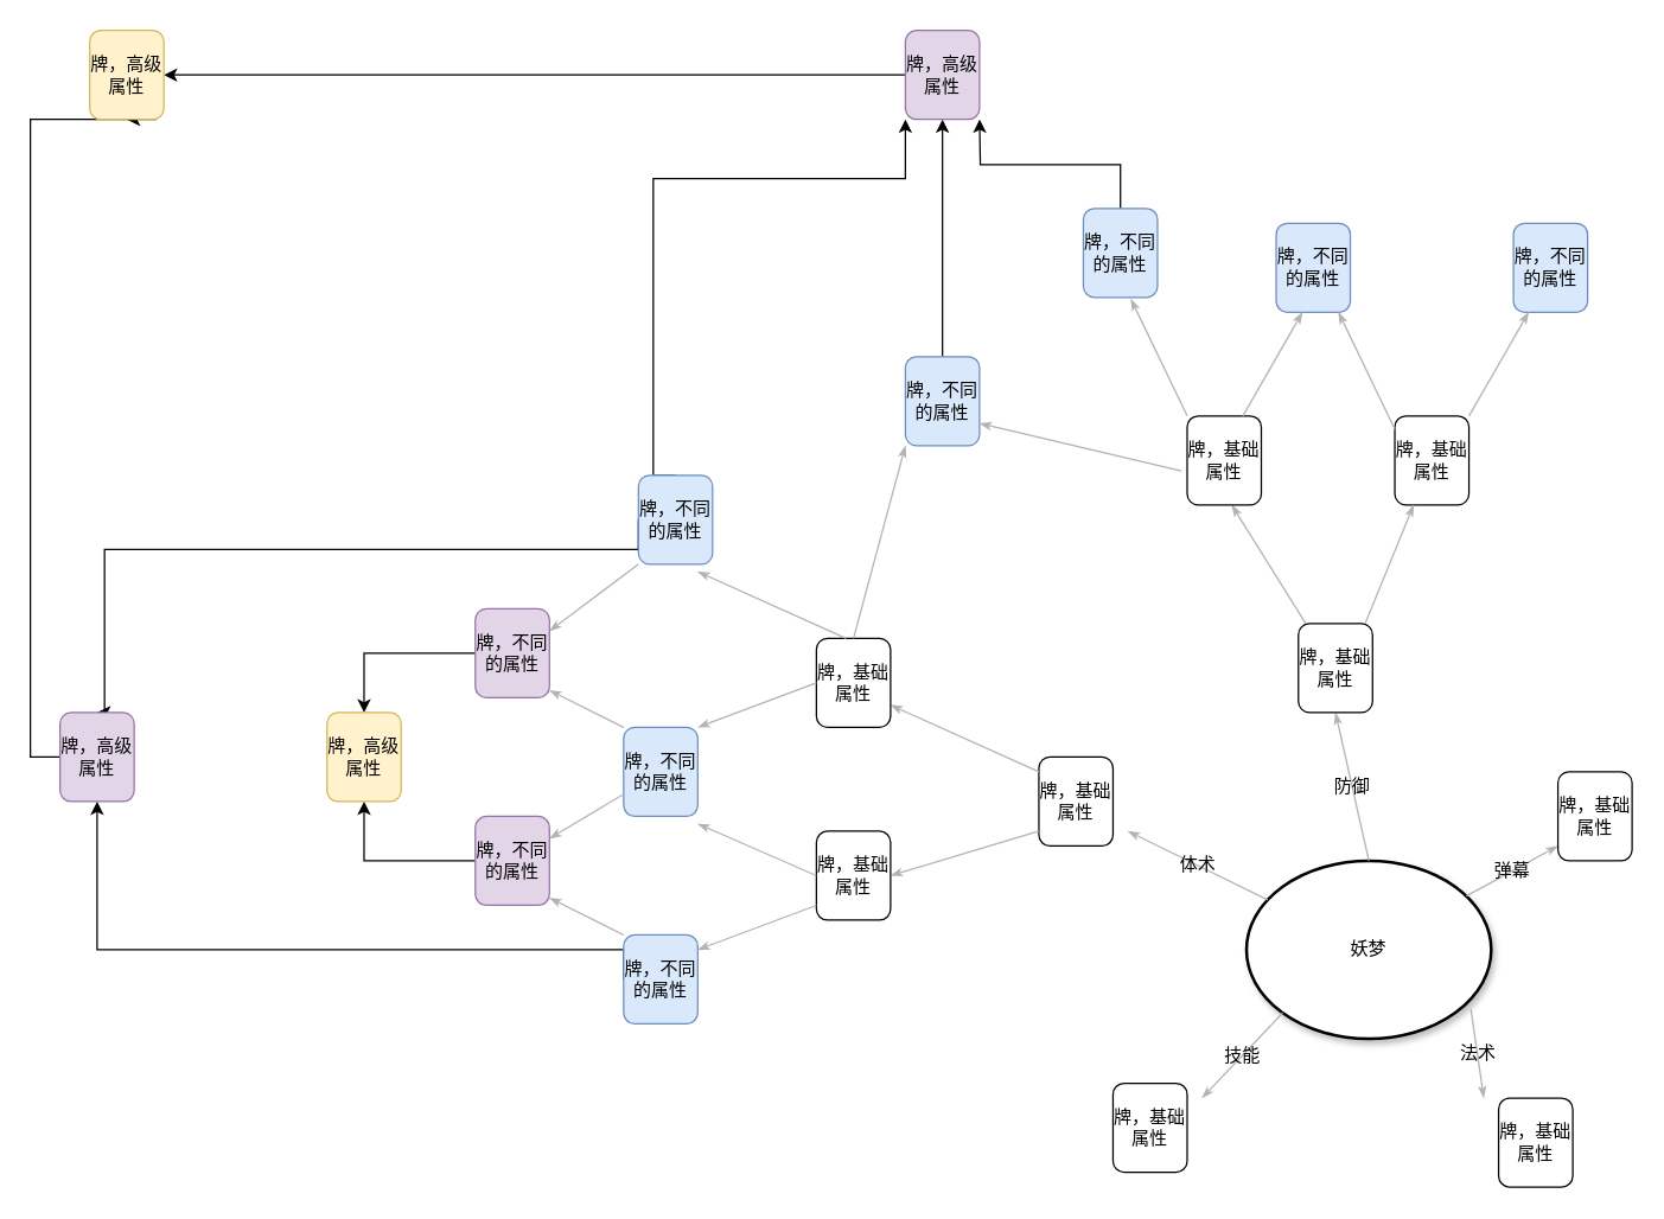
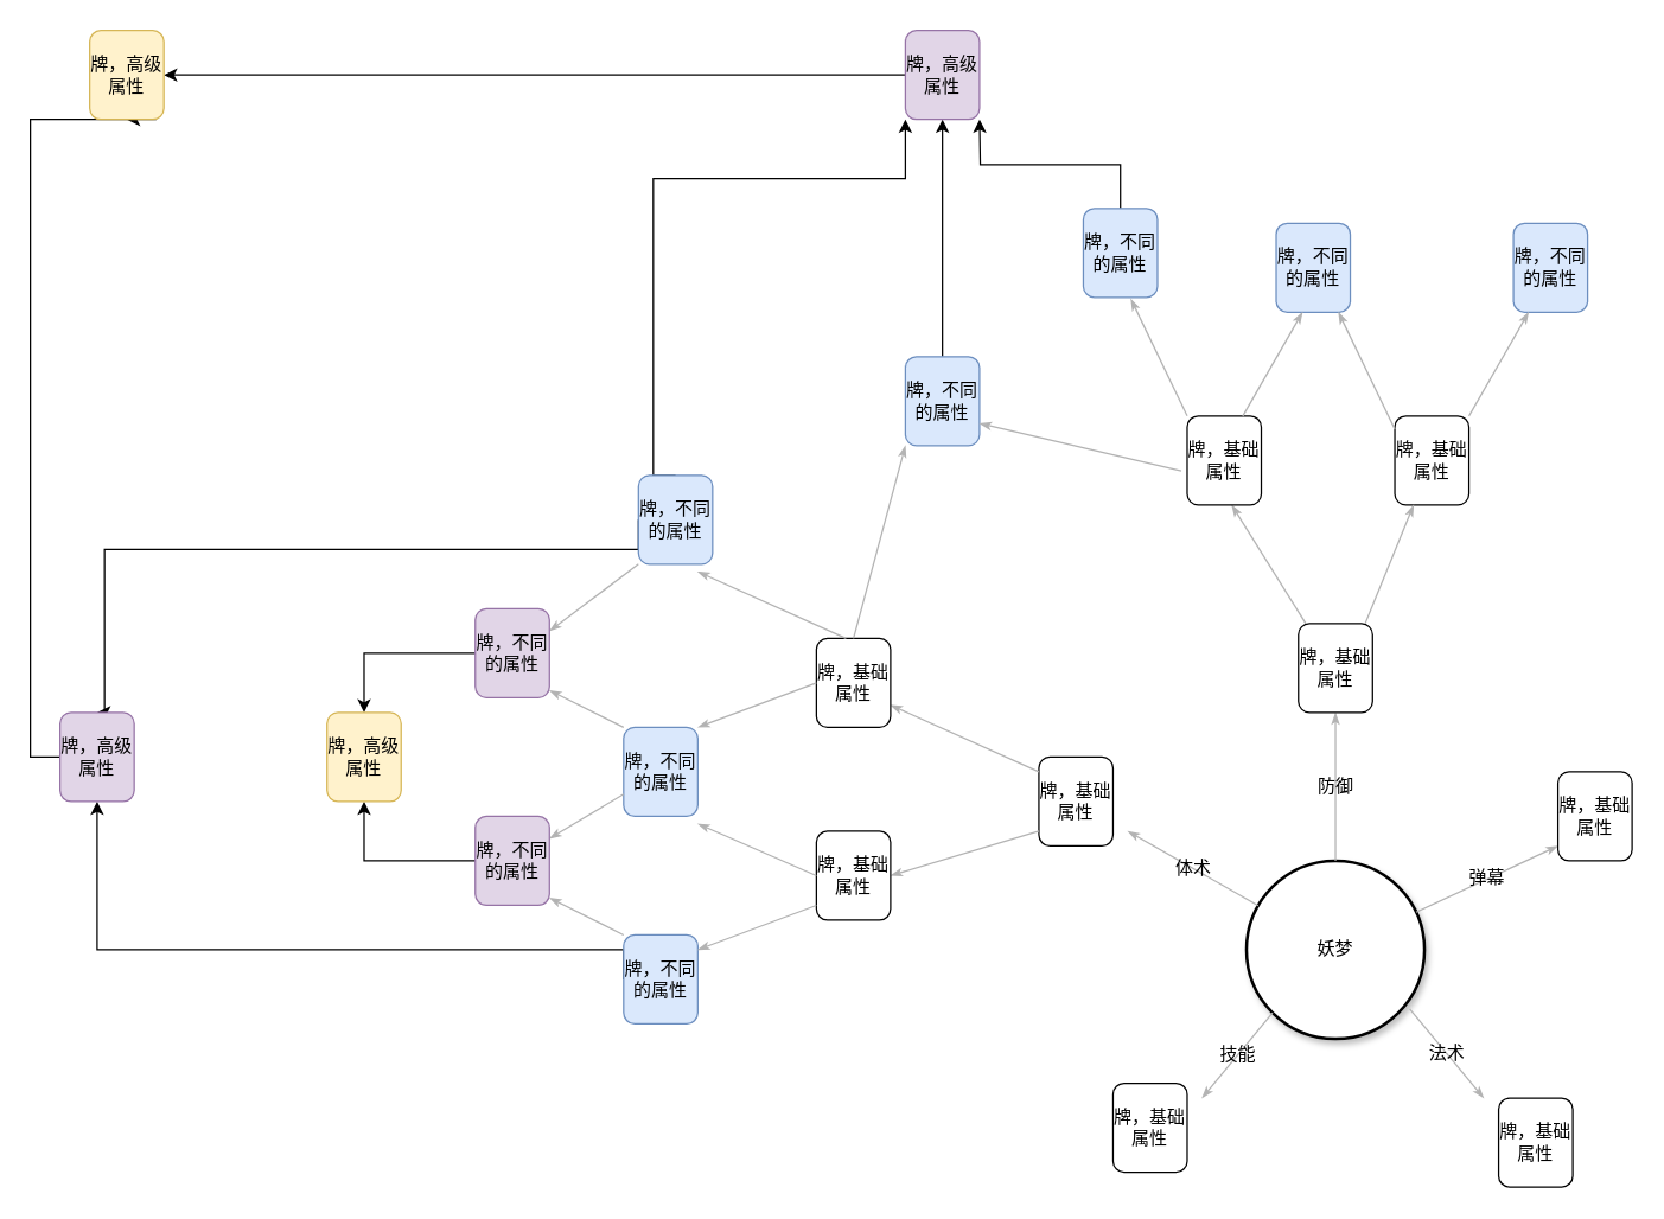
  <mxCell id="0" />
  <mxCell id="1" parent="0" />
- <mxCell id="2" value="妖梦" style="ellipse;whiteSpace=wrap;html=1;rounded=1;shadow=1;comic=0;labelBackgroundColor=none;strokeWidth=2;fontFamily=Verdana;fontSize=12;align=center;" parent="1" vertex="1"><mxGeometry x="840" y="580" width="165" height="120" as="geometry" /></mxCell>
+ <mxCell id="2" value="妖梦" style="ellipse;whiteSpace=wrap;html=1;rounded=1;shadow=1;comic=0;labelBackgroundColor=none;strokeWidth=2;fontFamily=Verdana;fontSize=12;align=center;" parent="1" vertex="1"><mxGeometry x="840" y="580" width="120" height="120" as="geometry" /></mxCell>
  <mxCell id="3" value="体术" style="edgeStyle=none;rounded=1;html=1;labelBackgroundColor=none;startArrow=none;startFill=0;startSize=5;endArrow=classicThin;endFill=1;endSize=5;jettySize=auto;orthogonalLoop=1;strokeColor=#B3B3B3;strokeWidth=1;fontFamily=Verdana;fontSize=12" parent="1" source="2" edge="1"><mxGeometry relative="1" as="geometry"><mxPoint x="760" y="560" as="targetPoint" /></mxGeometry></mxCell>
  <mxCell id="4" value="弹幕" style="edgeStyle=none;rounded=1;html=1;labelBackgroundColor=none;startArrow=none;startFill=0;startSize=5;endArrow=classicThin;endFill=1;endSize=5;jettySize=auto;orthogonalLoop=1;strokeColor=#B3B3B3;strokeWidth=1;fontFamily=Verdana;fontSize=12" parent="1" source="2" edge="1"><mxGeometry relative="1" as="geometry"><mxPoint x="1050" y="570" as="targetPoint" /></mxGeometry></mxCell>
  <mxCell id="5" value="法术" style="edgeStyle=none;rounded=1;html=1;labelBackgroundColor=none;startArrow=none;startFill=0;startSize=5;endArrow=classicThin;endFill=1;endSize=5;jettySize=auto;orthogonalLoop=1;strokeColor=#B3B3B3;strokeWidth=1;fontFamily=Verdana;fontSize=12;exitX=0.917;exitY=0.833;exitDx=0;exitDy=0;exitPerimeter=0;" parent="1" source="2" edge="1"><mxGeometry relative="1" as="geometry"><mxPoint x="1000" y="740" as="targetPoint" /></mxGeometry></mxCell>
  <mxCell id="6" value="牌，基础属性" style="rounded=1;whiteSpace=wrap;html=1;" vertex="1" parent="1"><mxGeometry x="700" y="510" width="50" height="60" as="geometry" /></mxCell>
  <mxCell id="7" value="技能" style="edgeStyle=none;rounded=1;html=1;labelBackgroundColor=none;startArrow=none;startFill=0;startSize=5;endArrow=classicThin;endFill=1;endSize=5;jettySize=auto;orthogonalLoop=1;strokeColor=#B3B3B3;strokeWidth=1;fontFamily=Verdana;fontSize=12;exitX=0;exitY=1;exitDx=0;exitDy=0;" edge="1" parent="1" source="2"><mxGeometry relative="1" as="geometry"><mxPoint x="840" y="700" as="sourcePoint" /><mxPoint x="810" y="740" as="targetPoint" /><Array as="points"><mxPoint x="810" y="740" /></Array></mxGeometry></mxCell>
  <mxCell id="8" value="防御" style="edgeStyle=none;rounded=1;html=1;labelBackgroundColor=none;startArrow=none;startFill=0;startSize=5;endArrow=classicThin;endFill=1;endSize=5;jettySize=auto;orthogonalLoop=1;strokeColor=#B3B3B3;strokeWidth=1;fontFamily=Verdana;fontSize=12;exitX=0.5;exitY=0;exitDx=0;exitDy=0;" edge="1" parent="1" source="2"><mxGeometry relative="1" as="geometry"><mxPoint x="909.905" y="560.232" as="sourcePoint" /><mxPoint x="900" y="480" as="targetPoint" /></mxGeometry></mxCell>
  <mxCell id="9" value="" style="edgeStyle=none;rounded=1;html=1;labelBackgroundColor=none;startArrow=none;startFill=0;startSize=5;endArrow=classicThin;endFill=1;endSize=5;jettySize=auto;orthogonalLoop=1;strokeColor=#B3B3B3;strokeWidth=1;fontFamily=Verdana;fontSize=12;entryX=1;entryY=0.75;entryDx=0;entryDy=0;" edge="1" parent="1" target="15"><mxGeometry relative="1" as="geometry"><mxPoint x="700" y="520" as="sourcePoint" /><mxPoint x="650" y="430" as="targetPoint" /></mxGeometry></mxCell>
  <mxCell id="10" value="牌，基础属性" style="rounded=1;whiteSpace=wrap;html=1;" vertex="1" parent="1"><mxGeometry x="875" y="420" width="50" height="60" as="geometry" /></mxCell>
  <mxCell id="11" value="牌，基础属性" style="rounded=1;whiteSpace=wrap;html=1;" vertex="1" parent="1"><mxGeometry x="1050" y="520" width="50" height="60" as="geometry" /></mxCell>
  <mxCell id="12" value="牌，基础属性" style="rounded=1;whiteSpace=wrap;html=1;" vertex="1" parent="1"><mxGeometry x="750" y="730" width="50" height="60" as="geometry" /></mxCell>
  <mxCell id="13" value="牌，基础属性" style="rounded=1;whiteSpace=wrap;html=1;" vertex="1" parent="1"><mxGeometry x="1010" y="740" width="50" height="60" as="geometry" /></mxCell>
  <mxCell id="14" value="" style="edgeStyle=none;rounded=1;html=1;labelBackgroundColor=none;startArrow=none;startFill=0;startSize=5;endArrow=classicThin;endFill=1;endSize=5;jettySize=auto;orthogonalLoop=1;strokeColor=#B3B3B3;strokeWidth=1;fontFamily=Verdana;fontSize=12;entryX=1;entryY=0.5;entryDx=0;entryDy=0;" edge="1" parent="1" target="16"><mxGeometry relative="1" as="geometry"><mxPoint x="699.995" y="560.002" as="sourcePoint" /><mxPoint x="610" y="600" as="targetPoint" /></mxGeometry></mxCell>
  <mxCell id="15" value="牌，基础属性" style="rounded=1;whiteSpace=wrap;html=1;" vertex="1" parent="1"><mxGeometry x="550" y="430" width="50" height="60" as="geometry" /></mxCell>
  <mxCell id="16" value="牌，基础属性" style="rounded=1;whiteSpace=wrap;html=1;" vertex="1" parent="1"><mxGeometry x="550" y="560" width="50" height="60" as="geometry" /></mxCell>
  <mxCell id="17" value="" style="edgeStyle=none;rounded=1;html=1;labelBackgroundColor=none;startArrow=none;startFill=0;startSize=5;endArrow=classicThin;endFill=1;endSize=5;jettySize=auto;orthogonalLoop=1;strokeColor=#B3B3B3;strokeWidth=1;fontFamily=Verdana;fontSize=12;entryX=0;entryY=1;entryDx=0;entryDy=0;exitX=0.5;exitY=0;exitDx=0;exitDy=0;" edge="1" parent="1" source="15" target="23"><mxGeometry relative="1" as="geometry"><mxPoint x="580" y="420" as="sourcePoint" /><mxPoint x="690" y="310" as="targetPoint" /></mxGeometry></mxCell>
  <mxCell id="18" value="" style="edgeStyle=none;rounded=1;html=1;labelBackgroundColor=none;startArrow=none;startFill=0;startSize=5;endArrow=classicThin;endFill=1;endSize=5;jettySize=auto;orthogonalLoop=1;strokeColor=#B3B3B3;strokeWidth=1;fontFamily=Verdana;fontSize=12" edge="1" parent="1"><mxGeometry relative="1" as="geometry"><mxPoint x="879.995" y="420.002" as="sourcePoint" /><mxPoint x="830" y="340" as="targetPoint" /></mxGeometry></mxCell>
  <mxCell id="19" value="牌，基础属性" style="rounded=1;whiteSpace=wrap;html=1;" vertex="1" parent="1"><mxGeometry x="800" y="280" width="50" height="60" as="geometry" /></mxCell>
  <mxCell id="20" value="牌，基础属性" style="rounded=1;whiteSpace=wrap;html=1;" vertex="1" parent="1"><mxGeometry x="940" y="280" width="50" height="60" as="geometry" /></mxCell>
  <mxCell id="21" value="" style="edgeStyle=none;rounded=1;html=1;labelBackgroundColor=none;startArrow=none;startFill=0;startSize=5;endArrow=classicThin;endFill=1;endSize=5;jettySize=auto;orthogonalLoop=1;strokeColor=#B3B3B3;strokeWidth=1;fontFamily=Verdana;fontSize=12" edge="1" parent="1" target="20"><mxGeometry relative="1" as="geometry"><mxPoint x="919.995" y="420.002" as="sourcePoint" /><mxPoint x="870" y="340" as="targetPoint" /></mxGeometry></mxCell>
  <mxCell id="22" style="edgeStyle=orthogonalEdgeStyle;rounded=0;orthogonalLoop=1;jettySize=auto;html=1;exitX=0.5;exitY=0;exitDx=0;exitDy=0;" edge="1" parent="1" source="23"><mxGeometry relative="1" as="geometry"><mxPoint x="635" y="80" as="targetPoint" /></mxGeometry></mxCell>
  <mxCell id="23" value="牌，不同的属性" style="rounded=1;whiteSpace=wrap;html=1;fillColor=#dae8fc;strokeColor=#6c8ebf;" vertex="1" parent="1"><mxGeometry x="610" y="240" width="50" height="60" as="geometry" /></mxCell>
  <mxCell id="24" value="" style="edgeStyle=none;rounded=1;html=1;labelBackgroundColor=none;startArrow=none;startFill=0;startSize=5;endArrow=classicThin;endFill=1;endSize=5;jettySize=auto;orthogonalLoop=1;strokeColor=#B3B3B3;strokeWidth=1;fontFamily=Verdana;fontSize=12;exitX=-0.08;exitY=0.617;exitDx=0;exitDy=0;exitPerimeter=0;entryX=1;entryY=0.75;entryDx=0;entryDy=0;" edge="1" parent="1" source="19" target="23"><mxGeometry relative="1" as="geometry"><mxPoint x="660" y="330" as="sourcePoint" /><mxPoint x="670" y="280" as="targetPoint" /></mxGeometry></mxCell>
  <mxCell id="25" style="edgeStyle=orthogonalEdgeStyle;rounded=0;orthogonalLoop=1;jettySize=auto;html=1;exitX=0.5;exitY=0;exitDx=0;exitDy=0;" edge="1" parent="1" source="27"><mxGeometry relative="1" as="geometry"><mxPoint x="610" y="80" as="targetPoint" /><Array as="points"><mxPoint x="440" y="320" /><mxPoint x="440" y="120" /><mxPoint x="610" y="120" /></Array></mxGeometry></mxCell>
  <mxCell id="26" style="edgeStyle=orthogonalEdgeStyle;rounded=0;orthogonalLoop=1;jettySize=auto;html=1;exitX=0;exitY=0.5;exitDx=0;exitDy=0;entryX=0.5;entryY=0;entryDx=0;entryDy=0;" edge="1" parent="1" source="27" target="46"><mxGeometry relative="1" as="geometry"><Array as="points"><mxPoint x="430" y="370" /><mxPoint x="70" y="370" /><mxPoint x="70" y="480" /></Array></mxGeometry></mxCell>
  <mxCell id="27" value="牌，不同的属性" style="rounded=1;whiteSpace=wrap;html=1;fillColor=#dae8fc;strokeColor=#6c8ebf;" vertex="1" parent="1"><mxGeometry x="430" y="320" width="50" height="60" as="geometry" /></mxCell>
  <mxCell id="28" value="牌，不同的属性" style="rounded=1;whiteSpace=wrap;html=1;fillColor=#dae8fc;strokeColor=#6c8ebf;" vertex="1" parent="1"><mxGeometry x="420" y="490" width="50" height="60" as="geometry" /></mxCell>
  <mxCell id="29" value="" style="edgeStyle=none;rounded=1;html=1;labelBackgroundColor=none;startArrow=none;startFill=0;startSize=5;endArrow=classicThin;endFill=1;endSize=5;jettySize=auto;orthogonalLoop=1;strokeColor=#B3B3B3;strokeWidth=1;fontFamily=Verdana;fontSize=12;entryX=1;entryY=0.75;entryDx=0;entryDy=0;" edge="1" parent="1"><mxGeometry relative="1" as="geometry"><mxPoint x="570" y="430" as="sourcePoint" /><mxPoint x="470" y="385" as="targetPoint" /></mxGeometry></mxCell>
  <mxCell id="30" value="" style="edgeStyle=none;rounded=1;html=1;labelBackgroundColor=none;startArrow=none;startFill=0;startSize=5;endArrow=classicThin;endFill=1;endSize=5;jettySize=auto;orthogonalLoop=1;strokeColor=#B3B3B3;strokeWidth=1;fontFamily=Verdana;fontSize=12;entryX=1;entryY=0;entryDx=0;entryDy=0;exitX=0;exitY=0.5;exitDx=0;exitDy=0;" edge="1" parent="1" source="15" target="28"><mxGeometry relative="1" as="geometry"><mxPoint x="540" y="505" as="sourcePoint" /><mxPoint x="440" y="460" as="targetPoint" /></mxGeometry></mxCell>
  <mxCell id="31" style="edgeStyle=orthogonalEdgeStyle;rounded=0;orthogonalLoop=1;jettySize=auto;html=1;exitX=0.5;exitY=0;exitDx=0;exitDy=0;" edge="1" parent="1" source="32"><mxGeometry relative="1" as="geometry"><mxPoint x="660" y="80" as="targetPoint" /></mxGeometry></mxCell>
  <mxCell id="32" value="牌，不同的属性" style="rounded=1;whiteSpace=wrap;html=1;fillColor=#dae8fc;strokeColor=#6c8ebf;" vertex="1" parent="1"><mxGeometry x="730" y="140" width="50" height="60" as="geometry" /></mxCell>
  <mxCell id="33" value="牌，不同的属性" style="rounded=1;whiteSpace=wrap;html=1;fillColor=#dae8fc;strokeColor=#6c8ebf;" vertex="1" parent="1"><mxGeometry x="860" y="150" width="50" height="60" as="geometry" /></mxCell>
  <mxCell id="34" value="" style="edgeStyle=none;rounded=1;html=1;labelBackgroundColor=none;startArrow=none;startFill=0;startSize=5;endArrow=classicThin;endFill=1;endSize=5;jettySize=auto;orthogonalLoop=1;strokeColor=#B3B3B3;strokeWidth=1;fontFamily=Verdana;fontSize=12;exitX=0.75;exitY=0;exitDx=0;exitDy=0;" edge="1" parent="1" source="19"><mxGeometry relative="1" as="geometry"><mxPoint x="870" y="205" as="sourcePoint" /><mxPoint x="877.75" y="210" as="targetPoint" /></mxGeometry></mxCell>
  <mxCell id="35" value="" style="edgeStyle=none;rounded=1;html=1;labelBackgroundColor=none;startArrow=none;startFill=0;startSize=5;endArrow=classicThin;endFill=1;endSize=5;jettySize=auto;orthogonalLoop=1;strokeColor=#B3B3B3;strokeWidth=1;fontFamily=Verdana;fontSize=12;exitX=0;exitY=0;exitDx=0;exitDy=0;entryX=0.64;entryY=1.017;entryDx=0;entryDy=0;entryPerimeter=0;" edge="1" parent="1" source="19" target="32"><mxGeometry relative="1" as="geometry"><mxPoint x="754.88" y="270" as="sourcePoint" /><mxPoint x="795.13" y="200" as="targetPoint" /></mxGeometry></mxCell>
  <mxCell id="36" value="牌，不同的属性" style="rounded=1;whiteSpace=wrap;html=1;fillColor=#dae8fc;strokeColor=#6c8ebf;" vertex="1" parent="1"><mxGeometry x="1020" y="150" width="50" height="60" as="geometry" /></mxCell>
  <mxCell id="37" value="" style="edgeStyle=none;rounded=1;html=1;labelBackgroundColor=none;startArrow=none;startFill=0;startSize=5;endArrow=classicThin;endFill=1;endSize=5;jettySize=auto;orthogonalLoop=1;strokeColor=#B3B3B3;strokeWidth=1;fontFamily=Verdana;fontSize=12;exitX=0.75;exitY=0;exitDx=0;exitDy=0;" edge="1" parent="1"><mxGeometry relative="1" as="geometry"><mxPoint x="990" y="280" as="sourcePoint" /><mxPoint x="1030.25" y="210" as="targetPoint" /></mxGeometry></mxCell>
  <mxCell id="38" value="" style="edgeStyle=none;rounded=1;html=1;labelBackgroundColor=none;startArrow=none;startFill=0;startSize=5;endArrow=classicThin;endFill=1;endSize=5;jettySize=auto;orthogonalLoop=1;strokeColor=#B3B3B3;strokeWidth=1;fontFamily=Verdana;fontSize=12;exitX=0;exitY=0;exitDx=0;exitDy=0;entryX=0.64;entryY=1.017;entryDx=0;entryDy=0;entryPerimeter=0;" edge="1" parent="1"><mxGeometry relative="1" as="geometry"><mxPoint x="940" y="288.98" as="sourcePoint" /><mxPoint x="902" y="210" as="targetPoint" /></mxGeometry></mxCell>
  <mxCell id="39" value="" style="edgeStyle=none;rounded=1;html=1;labelBackgroundColor=none;startArrow=none;startFill=0;startSize=5;endArrow=classicThin;endFill=1;endSize=5;jettySize=auto;orthogonalLoop=1;strokeColor=#B3B3B3;strokeWidth=1;fontFamily=Verdana;fontSize=12;entryX=1;entryY=0;entryDx=0;entryDy=0;exitX=0;exitY=0.5;exitDx=0;exitDy=0;" edge="1" parent="1" source="16"><mxGeometry relative="1" as="geometry"><mxPoint x="550" y="525" as="sourcePoint" /><mxPoint x="470" y="555" as="targetPoint" /></mxGeometry></mxCell>
  <mxCell id="40" style="edgeStyle=orthogonalEdgeStyle;rounded=0;orthogonalLoop=1;jettySize=auto;html=1;exitX=0;exitY=0.5;exitDx=0;exitDy=0;entryX=0.5;entryY=1;entryDx=0;entryDy=0;" edge="1" parent="1" source="41" target="46"><mxGeometry relative="1" as="geometry"><Array as="points"><mxPoint x="420" y="640" /><mxPoint x="65" y="640" /></Array></mxGeometry></mxCell>
  <mxCell id="41" value="牌，不同的属性" style="rounded=1;whiteSpace=wrap;html=1;fillColor=#dae8fc;strokeColor=#6c8ebf;" vertex="1" parent="1"><mxGeometry x="420" y="630" width="50" height="60" as="geometry" /></mxCell>
  <mxCell id="42" value="" style="edgeStyle=none;rounded=1;html=1;labelBackgroundColor=none;startArrow=none;startFill=0;startSize=5;endArrow=classicThin;endFill=1;endSize=5;jettySize=auto;orthogonalLoop=1;strokeColor=#B3B3B3;strokeWidth=1;fontFamily=Verdana;fontSize=12;entryX=1;entryY=0;entryDx=0;entryDy=0;exitX=0;exitY=0.5;exitDx=0;exitDy=0;" edge="1" parent="1"><mxGeometry relative="1" as="geometry"><mxPoint x="550" y="610" as="sourcePoint" /><mxPoint x="470" y="640" as="targetPoint" /></mxGeometry></mxCell>
  <mxCell id="43" style="edgeStyle=orthogonalEdgeStyle;rounded=0;orthogonalLoop=1;jettySize=auto;html=1;exitX=0;exitY=0.5;exitDx=0;exitDy=0;entryX=1;entryY=0.5;entryDx=0;entryDy=0;" edge="1" parent="1" source="44" target="47"><mxGeometry relative="1" as="geometry" /></mxCell>
  <mxCell id="44" value="牌，高级属性" style="rounded=1;whiteSpace=wrap;html=1;fillColor=#e1d5e7;strokeColor=#9673a6;" vertex="1" parent="1"><mxGeometry x="610" y="20" width="50" height="60" as="geometry" /></mxCell>
  <mxCell id="45" style="edgeStyle=orthogonalEdgeStyle;rounded=0;orthogonalLoop=1;jettySize=auto;html=1;exitX=0;exitY=0.5;exitDx=0;exitDy=0;entryX=0.5;entryY=1;entryDx=0;entryDy=0;" edge="1" parent="1" source="46" target="47"><mxGeometry relative="1" as="geometry"><Array as="points"><mxPoint x="20" y="510" /><mxPoint x="20" y="80" /><mxPoint x="105" y="80" /></Array></mxGeometry></mxCell>
  <mxCell id="46" value="牌，高级属性" style="rounded=1;whiteSpace=wrap;html=1;fillColor=#e1d5e7;strokeColor=#9673a6;" vertex="1" parent="1"><mxGeometry x="40" y="480" width="50" height="60" as="geometry" /></mxCell>
  <mxCell id="47" value="牌，高级属性" style="rounded=1;whiteSpace=wrap;html=1;fillColor=#fff2cc;strokeColor=#d6b656;" vertex="1" parent="1"><mxGeometry x="60" y="20" width="50" height="60" as="geometry" /></mxCell>
  <mxCell id="48" value="" style="edgeStyle=none;rounded=1;html=1;labelBackgroundColor=none;startArrow=none;startFill=0;startSize=5;endArrow=classicThin;endFill=1;endSize=5;jettySize=auto;orthogonalLoop=1;strokeColor=#B3B3B3;strokeWidth=1;fontFamily=Verdana;fontSize=12;exitX=0;exitY=0.5;exitDx=0;exitDy=0;" edge="1" parent="1"><mxGeometry relative="1" as="geometry"><mxPoint x="420" y="535" as="sourcePoint" /><mxPoint x="370" y="565" as="targetPoint" /></mxGeometry></mxCell>
  <mxCell id="49" style="edgeStyle=orthogonalEdgeStyle;rounded=0;orthogonalLoop=1;jettySize=auto;html=1;exitX=0;exitY=0.5;exitDx=0;exitDy=0;entryX=0.5;entryY=1;entryDx=0;entryDy=0;" edge="1" parent="1" source="50" target="56"><mxGeometry relative="1" as="geometry" /></mxCell>
  <mxCell id="50" value="牌，不同的属性" style="rounded=1;whiteSpace=wrap;html=1;fillColor=#e1d5e7;strokeColor=#9673a6;" vertex="1" parent="1"><mxGeometry x="320" y="550" width="50" height="60" as="geometry" /></mxCell>
  <mxCell id="51" value="" style="edgeStyle=none;rounded=1;html=1;labelBackgroundColor=none;startArrow=none;startFill=0;startSize=5;endArrow=classicThin;endFill=1;endSize=5;jettySize=auto;orthogonalLoop=1;strokeColor=#B3B3B3;strokeWidth=1;fontFamily=Verdana;fontSize=12;exitX=0;exitY=0;exitDx=0;exitDy=0;" edge="1" parent="1" source="41"><mxGeometry relative="1" as="geometry"><mxPoint x="420" y="575" as="sourcePoint" /><mxPoint x="370" y="605" as="targetPoint" /></mxGeometry></mxCell>
  <mxCell id="52" value="" style="edgeStyle=none;rounded=1;html=1;labelBackgroundColor=none;startArrow=none;startFill=0;startSize=5;endArrow=classicThin;endFill=1;endSize=5;jettySize=auto;orthogonalLoop=1;strokeColor=#B3B3B3;strokeWidth=1;fontFamily=Verdana;fontSize=12;exitX=0;exitY=1;exitDx=0;exitDy=0;" edge="1" parent="1" source="27"><mxGeometry relative="1" as="geometry"><mxPoint x="420" y="395" as="sourcePoint" /><mxPoint x="370" y="425" as="targetPoint" /></mxGeometry></mxCell>
  <mxCell id="53" style="edgeStyle=orthogonalEdgeStyle;rounded=0;orthogonalLoop=1;jettySize=auto;html=1;exitX=0;exitY=0.5;exitDx=0;exitDy=0;entryX=0.5;entryY=0;entryDx=0;entryDy=0;" edge="1" parent="1" source="54" target="56"><mxGeometry relative="1" as="geometry" /></mxCell>
  <mxCell id="54" value="牌，不同的属性" style="rounded=1;whiteSpace=wrap;html=1;fillColor=#e1d5e7;strokeColor=#9673a6;" vertex="1" parent="1"><mxGeometry x="320" y="410" width="50" height="60" as="geometry" /></mxCell>
  <mxCell id="55" value="" style="edgeStyle=none;rounded=1;html=1;labelBackgroundColor=none;startArrow=none;startFill=0;startSize=5;endArrow=classicThin;endFill=1;endSize=5;jettySize=auto;orthogonalLoop=1;strokeColor=#B3B3B3;strokeWidth=1;fontFamily=Verdana;fontSize=12;exitX=0;exitY=0;exitDx=0;exitDy=0;" edge="1" parent="1"><mxGeometry relative="1" as="geometry"><mxPoint x="420" y="490" as="sourcePoint" /><mxPoint x="370" y="465" as="targetPoint" /></mxGeometry></mxCell>
  <mxCell id="56" value="牌，高级属性" style="rounded=1;whiteSpace=wrap;html=1;fillColor=#fff2cc;strokeColor=#d6b656;" vertex="1" parent="1"><mxGeometry x="220" y="480" width="50" height="60" as="geometry" /></mxCell>
